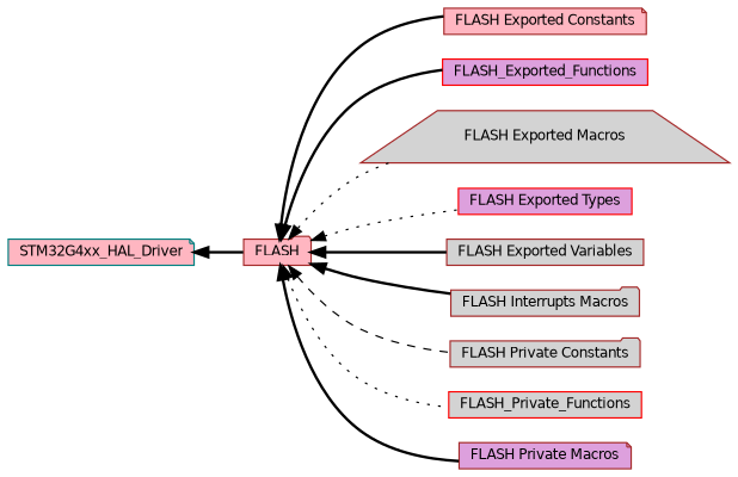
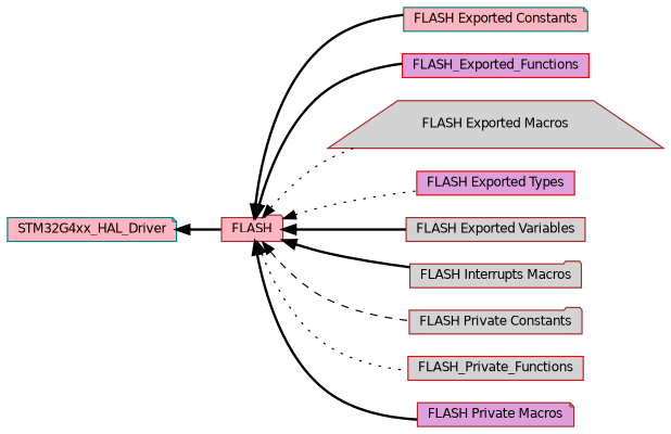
  digraph {
    rankdir=LR
    node [color=brown fillcolor=lightgrey fontname=Helvetica fontsize=10 shape=box style=filled]
    edge [dir=back fontname=Helvetica fontsize=10 labelfontname=Helvetica labelfontsize=10 shape=plaintext style=bold]
    n1 [fillcolor=lightpink fontcolor=black height=0.2 label=FLASH shape=folder width=0.4]
-   n2 [fillcolor=lightpink height=0.2 label="FLASH Exported Constants" shape=note width=0.4]
+   n2 [color=teal fillcolor=lightpink height=0.2 label="FLASH Exported Constants" shape=note width=0.4]
    n3 [color=red fillcolor=plum height=0.2 label=FLASH_Exported_Functions width=0.4]
    n4 [height=0.2 label="FLASH Exported Macros" shape=trapezium width=0.4]
    n5 [color=red fillcolor=plum height=0.2 label="FLASH Exported Types" width=0.4]
    n6 [height=0.2 label="FLASH Exported Variables" width=0.4]
    n7 [height=0.2 label="FLASH Interrupts Macros" shape=folder width=0.4]
    n8 [height=0.2 label="FLASH Private Constants" shape=folder width=0.4]
    n9 [color=red height=0.2 label=FLASH_Private_Functions width=0.4]
    n10 [fillcolor=plum height=0.2 label="FLASH Private Macros" shape=note width=0.4]
    n11 [color=teal fillcolor=lightpink height=0.2 label=STM32G4xx_HAL_Driver shape=note width=0.4]
    n1 -> n2
    n1 -> n3
    n1 -> n4 [style=dotted]
    n1 -> n5 [style=dotted]
    n1 -> n6
    n1 -> n7
    n1 -> n8 [style=dashed]
    n1 -> n9 [style=dotted]
    n1 -> n10
    n11 -> n1
  }
